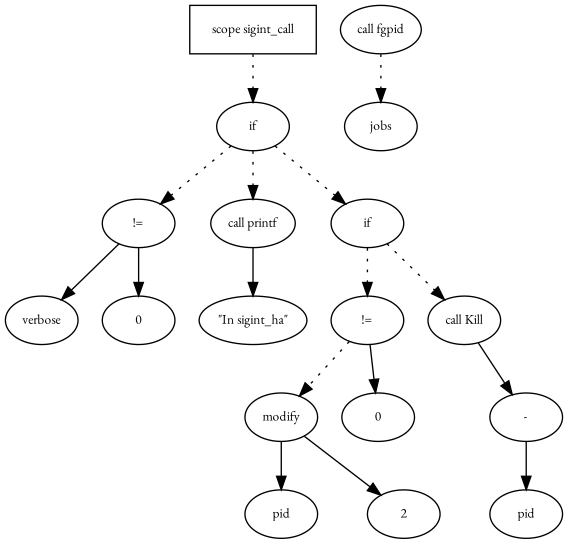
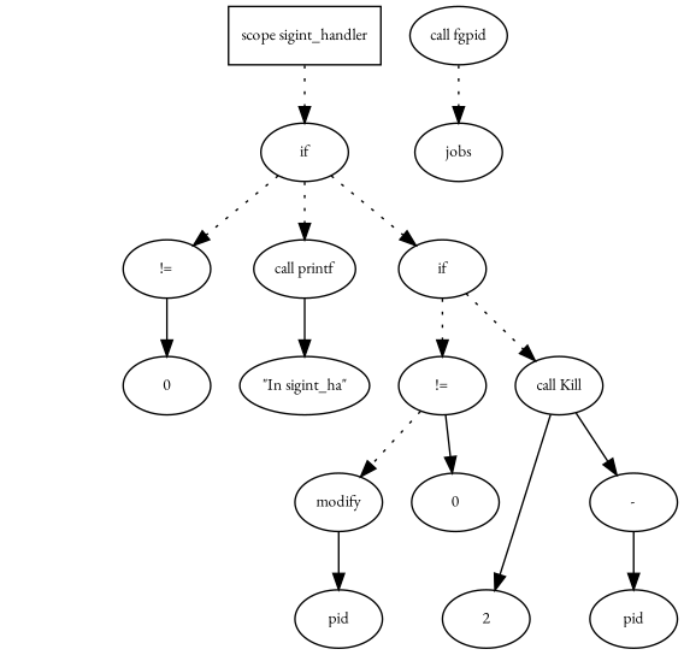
  digraph {
    fontname="EB Garamond"
    fontsize=10
    node [fontname="EB Garamond" fontsize=10 shape=ellipse]
    edge [fontname="EB Garamond" fontsize=10]
-   n1 [label="scope sigint_call" shape=box]
+   n1 [label="scope sigint_handler" shape=box]
    n2 [label=if]
    n3 [label="!="]
    n4 [label="call printf"]
    n5 [label=if]
-   n6 [label=verbose]
    n7 [label=0]
    n8 [label="\"In sigint_ha\""]
    n9 [label="!="]
    n10 [label="call Kill"]
    n11 [label=modify]
    n12 [label=0]
    n13 [label=2]
    n14 [label="-"]
    n15 [label=pid]
    n16 [label="call fgpid"]
    n17 [label=jobs]
    n18 [label=pid]
    n1 -> n2 [style=dotted]
    n2 -> n3 [style=dotted]
    n2 -> n4 [style=dotted]
    n2 -> n5 [style=dotted]
-   n3 -> n6
    n3 -> n7
    n4 -> n8
    n5 -> n9 [style=dotted]
    n5 -> n10 [style=dotted]
    n9 -> n11 [style=dotted]
    n9 -> n12
-   n11 -> n13
+   n10 -> n13
    n10 -> n14
    n11 -> n15
    n14 -> n18
    n16 -> n17 [style=dotted]
  }
